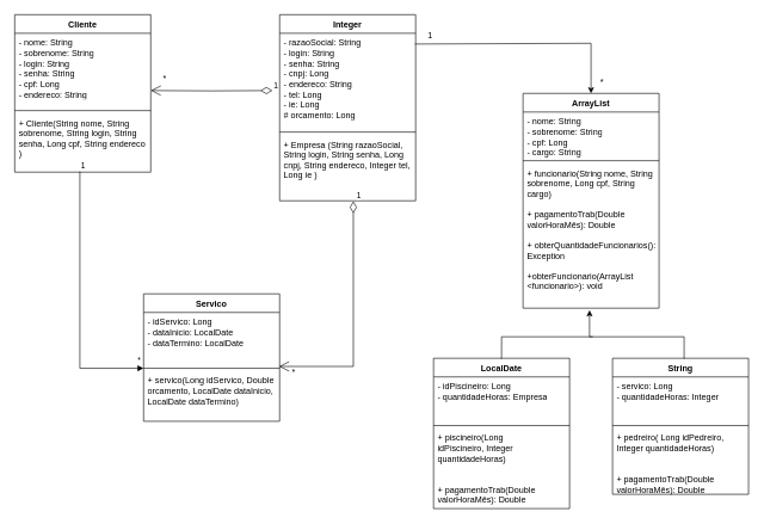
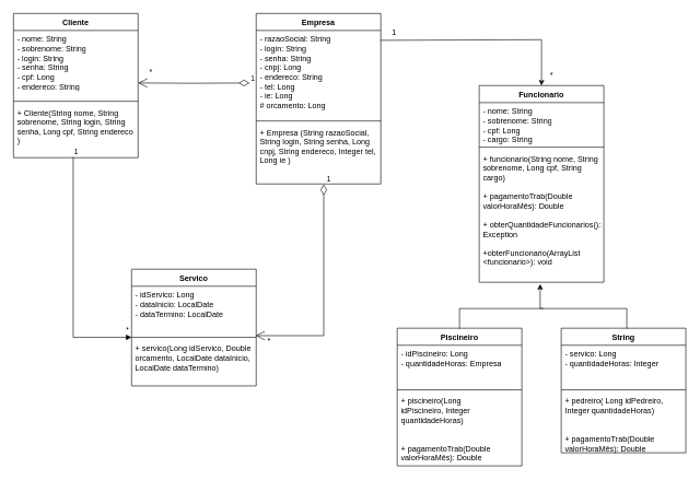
  <mxCell id="0" />
  <mxCell id="1" parent="0" />
  <mxCell id="2" value="Cliente" style="swimlane;fontStyle=1;align=center;verticalAlign=top;childLayout=stackLayout;horizontal=1;startSize=26;horizontalStack=0;resizeParent=1;resizeParentMax=0;resizeLast=0;collapsible=1;marginBottom=0;whiteSpace=wrap;html=1;" parent="1" vertex="1"><mxGeometry x="20" y="20" width="190" height="220" as="geometry" /></mxCell>
  <mxCell id="3" value="- nome: String&lt;br&gt;- sobrenome: String&lt;br&gt;- login: String&lt;br&gt;- senha: String&lt;br&gt;- cpf: Long&lt;br&gt;- endereco: String" style="text;strokeColor=none;fillColor=none;align=left;verticalAlign=top;spacingLeft=4;spacingRight=4;overflow=hidden;rotatable=0;points=[[0,0.5],[1,0.5]];portConstraint=eastwest;whiteSpace=wrap;html=1;" parent="2" vertex="1"><mxGeometry y="26" width="190" height="104" as="geometry" /></mxCell>
  <mxCell id="4" value="" style="line;strokeWidth=1;fillColor=none;align=left;verticalAlign=middle;spacingTop=-1;spacingLeft=3;spacingRight=3;rotatable=0;labelPosition=right;points=[];portConstraint=eastwest;strokeColor=inherit;" parent="2" vertex="1"><mxGeometry y="130" width="190" height="8" as="geometry" /></mxCell>
  <mxCell id="5" value="+ Cliente(String nome, String sobrenome, String login, String senha, Long cpf, String endereco )&lt;br&gt;" style="text;strokeColor=none;fillColor=none;align=left;verticalAlign=top;spacingLeft=4;spacingRight=4;overflow=hidden;rotatable=0;points=[[0,0.5],[1,0.5]];portConstraint=eastwest;whiteSpace=wrap;html=1;" parent="2" vertex="1"><mxGeometry y="138" width="190" height="82" as="geometry" /></mxCell>
- <mxCell id="6" value="Integer" style="swimlane;fontStyle=1;align=center;verticalAlign=top;childLayout=stackLayout;horizontal=1;startSize=26;horizontalStack=0;resizeParent=1;resizeParentMax=0;resizeLast=0;collapsible=1;marginBottom=0;whiteSpace=wrap;html=1;" parent="1" vertex="1"><mxGeometry x="390" y="20" width="190" height="260" as="geometry" /></mxCell>
+ <mxCell id="6" value="Empresa" style="swimlane;fontStyle=1;align=center;verticalAlign=top;childLayout=stackLayout;horizontal=1;startSize=26;horizontalStack=0;resizeParent=1;resizeParentMax=0;resizeLast=0;collapsible=1;marginBottom=0;whiteSpace=wrap;html=1;" parent="1" vertex="1"><mxGeometry x="390" y="20" width="190" height="260" as="geometry" /></mxCell>
  <mxCell id="7" value="- razaoSocial: String&lt;br&gt;- login: String&lt;br&gt;- senha: String&lt;br&gt;- cnpj: Long&lt;br&gt;- endereco: String&lt;br&gt;- tel: Long&lt;br&gt;- ie: Long&lt;br&gt;# orcamento: Long" style="text;strokeColor=none;fillColor=none;align=left;verticalAlign=top;spacingLeft=4;spacingRight=4;overflow=hidden;rotatable=0;points=[[0,0.5],[1,0.5]];portConstraint=eastwest;whiteSpace=wrap;html=1;" parent="6" vertex="1"><mxGeometry y="26" width="190" height="134" as="geometry" /></mxCell>
  <mxCell id="8" value="" style="line;strokeWidth=1;fillColor=none;align=left;verticalAlign=middle;spacingTop=-1;spacingLeft=3;spacingRight=3;rotatable=0;labelPosition=right;points=[];portConstraint=eastwest;strokeColor=inherit;" parent="6" vertex="1"><mxGeometry y="160" width="190" height="8" as="geometry" /></mxCell>
  <mxCell id="9" value="+ Empresa (String razaoSocial, String login, String senha, Long cnpj, String endereco, Integer tel, Long ie )&lt;br&gt;&lt;br&gt;" style="text;strokeColor=none;fillColor=none;align=left;verticalAlign=top;spacingLeft=4;spacingRight=4;overflow=hidden;rotatable=0;points=[[0,0.5],[1,0.5]];portConstraint=eastwest;whiteSpace=wrap;html=1;" parent="6" vertex="1"><mxGeometry y="168" width="190" height="92" as="geometry" /></mxCell>
  <mxCell id="10" value="1" style="endArrow=open;html=1;endSize=12;startArrow=diamondThin;startSize=14;startFill=0;edgeStyle=orthogonalEdgeStyle;align=left;verticalAlign=bottom;rounded=0;entryX=1;entryY=0.769;entryDx=0;entryDy=0;entryPerimeter=0;" parent="1" target="3" edge="1"><mxGeometry x="-1" y="3" relative="1" as="geometry"><mxPoint x="380" y="126" as="sourcePoint" /><mxPoint x="410" y="210" as="targetPoint" /></mxGeometry></mxCell>
- <mxCell id="11" value="ArrayList" style="swimlane;fontStyle=1;align=center;verticalAlign=top;childLayout=stackLayout;horizontal=1;startSize=26;horizontalStack=0;resizeParent=1;resizeParentMax=0;resizeLast=0;collapsible=1;marginBottom=0;whiteSpace=wrap;html=1;" parent="1" vertex="1"><mxGeometry x="730" y="130" width="190" height="300" as="geometry" /></mxCell>
+ <mxCell id="11" value="Funcionario" style="swimlane;fontStyle=1;align=center;verticalAlign=top;childLayout=stackLayout;horizontal=1;startSize=26;horizontalStack=0;resizeParent=1;resizeParentMax=0;resizeLast=0;collapsible=1;marginBottom=0;whiteSpace=wrap;html=1;" parent="1" vertex="1"><mxGeometry x="730" y="130" width="190" height="300" as="geometry" /></mxCell>
  <mxCell id="12" value="- nome: String&lt;br&gt;- sobrenome: String&lt;br&gt;- cpf: Long&lt;br&gt;- cargo: String" style="text;strokeColor=none;fillColor=none;align=left;verticalAlign=top;spacingLeft=4;spacingRight=4;overflow=hidden;rotatable=0;points=[[0,0.5],[1,0.5]];portConstraint=eastwest;whiteSpace=wrap;html=1;" parent="11" vertex="1"><mxGeometry y="26" width="190" height="64" as="geometry" /></mxCell>
  <mxCell id="13" value="" style="line;strokeWidth=1;fillColor=none;align=left;verticalAlign=middle;spacingTop=-1;spacingLeft=3;spacingRight=3;rotatable=0;labelPosition=right;points=[];portConstraint=eastwest;strokeColor=inherit;" parent="11" vertex="1"><mxGeometry y="90" width="190" height="8" as="geometry" /></mxCell>
  <mxCell id="14" value="+ funcionario(String nome, String sobrenome, Long cpf, String cargo)&lt;br&gt;&lt;br&gt;+ pagamentoTrab(Double valorHoraMês): Double&lt;br&gt;&lt;br&gt;+ obterQuantidadeFuncionarios(): Exception&lt;br&gt;&lt;br&gt;+obterFuncionario(ArrayList&lt;br&gt;&amp;lt;funcionario&amp;gt;): void&lt;br&gt;&lt;br&gt;" style="text;strokeColor=none;fillColor=none;align=left;verticalAlign=top;spacingLeft=4;spacingRight=4;overflow=hidden;rotatable=0;points=[[0,0.5],[1,0.5]];portConstraint=eastwest;whiteSpace=wrap;html=1;" parent="11" vertex="1"><mxGeometry y="98" width="190" height="202" as="geometry" /></mxCell>
- <mxCell id="15" value="LocalDate" style="swimlane;fontStyle=1;align=center;verticalAlign=top;childLayout=stackLayout;horizontal=1;startSize=26;horizontalStack=0;resizeParent=1;resizeParentMax=0;resizeLast=0;collapsible=1;marginBottom=0;whiteSpace=wrap;html=1;" parent="1" vertex="1"><mxGeometry x="605" y="500" width="190" height="210" as="geometry" /></mxCell>
+ <mxCell id="15" value="Piscineiro" style="swimlane;fontStyle=1;align=center;verticalAlign=top;childLayout=stackLayout;horizontal=1;startSize=26;horizontalStack=0;resizeParent=1;resizeParentMax=0;resizeLast=0;collapsible=1;marginBottom=0;whiteSpace=wrap;html=1;" parent="1" vertex="1"><mxGeometry x="605" y="500" width="190" height="210" as="geometry" /></mxCell>
  <mxCell id="16" value="- idPiscineiro: Long&lt;br&gt;-&amp;nbsp;quantidadeHoras: Empresa" style="text;strokeColor=none;fillColor=none;align=left;verticalAlign=top;spacingLeft=4;spacingRight=4;overflow=hidden;rotatable=0;points=[[0,0.5],[1,0.5]];portConstraint=eastwest;whiteSpace=wrap;html=1;" parent="15" vertex="1"><mxGeometry y="26" width="190" height="64" as="geometry" /></mxCell>
  <mxCell id="17" value="" style="line;strokeWidth=1;fillColor=none;align=left;verticalAlign=middle;spacingTop=-1;spacingLeft=3;spacingRight=3;rotatable=0;labelPosition=right;points=[];portConstraint=eastwest;strokeColor=inherit;" parent="15" vertex="1"><mxGeometry y="90" width="190" height="8" as="geometry" /></mxCell>
  <mxCell id="18" value="+ piscineiro(Long idPiscineiro,&amp;nbsp;Integer&amp;nbsp;&amp;nbsp;&lt;br&gt;quantidadeHoras)&lt;br&gt;&lt;br&gt;&lt;br&gt;+ pagamentoTrab(Double valorHoraMês): Double&lt;br&gt;" style="text;strokeColor=none;fillColor=none;align=left;verticalAlign=top;spacingLeft=4;spacingRight=4;overflow=hidden;rotatable=0;points=[[0,0.5],[1,0.5]];portConstraint=eastwest;whiteSpace=wrap;html=1;" parent="15" vertex="1"><mxGeometry y="98" width="190" height="112" as="geometry" /></mxCell>
  <mxCell id="19" value="String" style="swimlane;fontStyle=1;align=center;verticalAlign=top;childLayout=stackLayout;horizontal=1;startSize=26;horizontalStack=0;resizeParent=1;resizeParentMax=0;resizeLast=0;collapsible=1;marginBottom=0;whiteSpace=wrap;html=1;" parent="1" vertex="1"><mxGeometry x="855" y="500" width="190" height="190" as="geometry" /></mxCell>
  <mxCell id="20" value="- servico: Long&lt;br&gt;- quantidadeHoras: Integer" style="text;strokeColor=none;fillColor=none;align=left;verticalAlign=top;spacingLeft=4;spacingRight=4;overflow=hidden;rotatable=0;points=[[0,0.5],[1,0.5]];portConstraint=eastwest;whiteSpace=wrap;html=1;" parent="19" vertex="1"><mxGeometry y="26" width="190" height="64" as="geometry" /></mxCell>
  <mxCell id="21" value="" style="line;strokeWidth=1;fillColor=none;align=left;verticalAlign=middle;spacingTop=-1;spacingLeft=3;spacingRight=3;rotatable=0;labelPosition=right;points=[];portConstraint=eastwest;strokeColor=inherit;" parent="19" vertex="1"><mxGeometry y="90" width="190" height="8" as="geometry" /></mxCell>
  <mxCell id="22" value="+ pedreiro( Long idPedreiro, Integer quantidadeHoras)&lt;br&gt;&lt;br&gt;&lt;br&gt;+ pagamentoTrab(Double valorHoraMês): Double&lt;br&gt;" style="text;strokeColor=none;fillColor=none;align=left;verticalAlign=top;spacingLeft=4;spacingRight=4;overflow=hidden;rotatable=0;points=[[0,0.5],[1,0.5]];portConstraint=eastwest;whiteSpace=wrap;html=1;" parent="19" vertex="1"><mxGeometry y="98" width="190" height="92" as="geometry" /></mxCell>
  <mxCell id="23" value="*" style="text;html=1;strokeColor=none;fillColor=none;align=center;verticalAlign=middle;whiteSpace=wrap;rounded=0;" parent="1" vertex="1"><mxGeometry x="220" y="100" width="20" height="20" as="geometry" /></mxCell>
  <mxCell id="24" value="" style="endArrow=classic;html=1;rounded=0;exitX=0.995;exitY=0.112;exitDx=0;exitDy=0;entryX=0.5;entryY=0;entryDx=0;entryDy=0;exitPerimeter=0;" parent="1" source="7" target="11" edge="1"><mxGeometry width="50" height="50" relative="1" as="geometry"><mxPoint x="1077.5" y="130" as="sourcePoint" /><mxPoint x="580" y="60" as="targetPoint" /><Array as="points"><mxPoint x="825" y="60" /></Array></mxGeometry></mxCell>
  <mxCell id="25" value="Servico" style="swimlane;fontStyle=1;align=center;verticalAlign=top;childLayout=stackLayout;horizontal=1;startSize=26;horizontalStack=0;resizeParent=1;resizeParentMax=0;resizeLast=0;collapsible=1;marginBottom=0;whiteSpace=wrap;html=1;" parent="1" vertex="1"><mxGeometry x="200" y="410" width="190" height="178" as="geometry" /></mxCell>
  <mxCell id="26" value="- idServico: Long&lt;br&gt;- dataInicio: LocalDate&lt;br&gt;- dataTermino: LocalDate" style="text;strokeColor=none;fillColor=none;align=left;verticalAlign=top;spacingLeft=4;spacingRight=4;overflow=hidden;rotatable=0;points=[[0,0.5],[1,0.5]];portConstraint=eastwest;whiteSpace=wrap;html=1;" parent="25" vertex="1"><mxGeometry y="26" width="190" height="74" as="geometry" /></mxCell>
  <mxCell id="27" value="" style="line;strokeWidth=1;fillColor=none;align=left;verticalAlign=middle;spacingTop=-1;spacingLeft=3;spacingRight=3;rotatable=0;labelPosition=right;points=[];portConstraint=eastwest;strokeColor=inherit;" parent="25" vertex="1"><mxGeometry y="100" width="190" height="8" as="geometry" /></mxCell>
  <mxCell id="28" value="+ servico(Long idServico, Double orcamento, LocalDate dataInicio, LocalDate dataTermino)" style="text;strokeColor=none;fillColor=none;align=left;verticalAlign=top;spacingLeft=4;spacingRight=4;overflow=hidden;rotatable=0;points=[[0,0.5],[1,0.5]];portConstraint=eastwest;whiteSpace=wrap;html=1;" parent="25" vertex="1"><mxGeometry y="108" width="190" height="70" as="geometry" /></mxCell>
  <mxCell id="29" value="1" style="endArrow=open;html=1;endSize=12;startArrow=diamondThin;startSize=14;startFill=0;edgeStyle=orthogonalEdgeStyle;align=left;verticalAlign=bottom;rounded=0;entryX=0.995;entryY=1.019;entryDx=0;entryDy=0;entryPerimeter=0;exitX=0.542;exitY=1.007;exitDx=0;exitDy=0;exitPerimeter=0;" parent="1" source="9" target="26" edge="1"><mxGeometry x="-1" y="3" relative="1" as="geometry"><mxPoint x="440" y="460" as="sourcePoint" /><mxPoint x="600" y="460" as="targetPoint" /><Array as="points"><mxPoint x="493" y="511" /></Array></mxGeometry></mxCell>
  <mxCell id="30" value="*" style="text;html=1;strokeColor=none;fillColor=none;align=center;verticalAlign=middle;whiteSpace=wrap;rounded=0;" parent="1" vertex="1"><mxGeometry x="400" y="510" width="20" height="20" as="geometry" /></mxCell>
  <mxCell id="31" value="*" style="endArrow=block;endFill=1;html=1;edgeStyle=orthogonalEdgeStyle;align=left;verticalAlign=top;rounded=0;exitX=0.479;exitY=0.988;exitDx=0;exitDy=0;exitPerimeter=0;" parent="1" source="5" target="27" edge="1"><mxGeometry x="0.945" y="24" relative="1" as="geometry"><mxPoint x="310" y="380" as="sourcePoint" /><mxPoint x="470" y="380" as="targetPoint" /><mxPoint as="offset" /></mxGeometry></mxCell>
  <mxCell id="32" value="1" style="edgeLabel;resizable=0;html=1;align=left;verticalAlign=bottom;" parent="31" connectable="0" vertex="1"><mxGeometry x="-1" relative="1" as="geometry" /></mxCell>
  <mxCell id="33" value="1" style="text;html=1;align=center;verticalAlign=middle;resizable=0;points=[];autosize=1;strokeColor=none;fillColor=none;" parent="1" vertex="1"><mxGeometry x="585" y="35" width="30" height="30" as="geometry" /></mxCell>
  <mxCell id="34" value="*" style="text;html=1;align=center;verticalAlign=middle;resizable=0;points=[];autosize=1;strokeColor=none;fillColor=none;" parent="1" vertex="1"><mxGeometry x="825" y="100" width="30" height="30" as="geometry" /></mxCell>
  <mxCell id="35" style="edgeStyle=orthogonalEdgeStyle;rounded=0;orthogonalLoop=1;jettySize=auto;html=1;exitX=0.5;exitY=1;exitDx=0;exitDy=0;entryX=0.489;entryY=1.014;entryDx=0;entryDy=0;entryPerimeter=0;" parent="1" source="36" target="14" edge="1"><mxGeometry relative="1" as="geometry" /></mxCell>
  <mxCell id="36" value="" style="shape=partialRectangle;whiteSpace=wrap;html=1;bottom=1;right=1;left=1;top=0;fillColor=none;routingCenterX=-0.5;rotation=-180;" parent="1" vertex="1"><mxGeometry x="700" y="470" width="255" height="30" as="geometry" /></mxCell>
  <mxCell id="37" value="" style="html=1;verticalAlign=bottom;endArrow=block;edgeStyle=elbowEdgeStyle;elbow=vertical;curved=0;rounded=0;" parent="1" target="14" edge="1"><mxGeometry y="45" width="80" relative="1" as="geometry"><mxPoint x="825" y="430" as="sourcePoint" /><mxPoint x="720" y="480" as="targetPoint" /><mxPoint as="offset" /></mxGeometry></mxCell>
